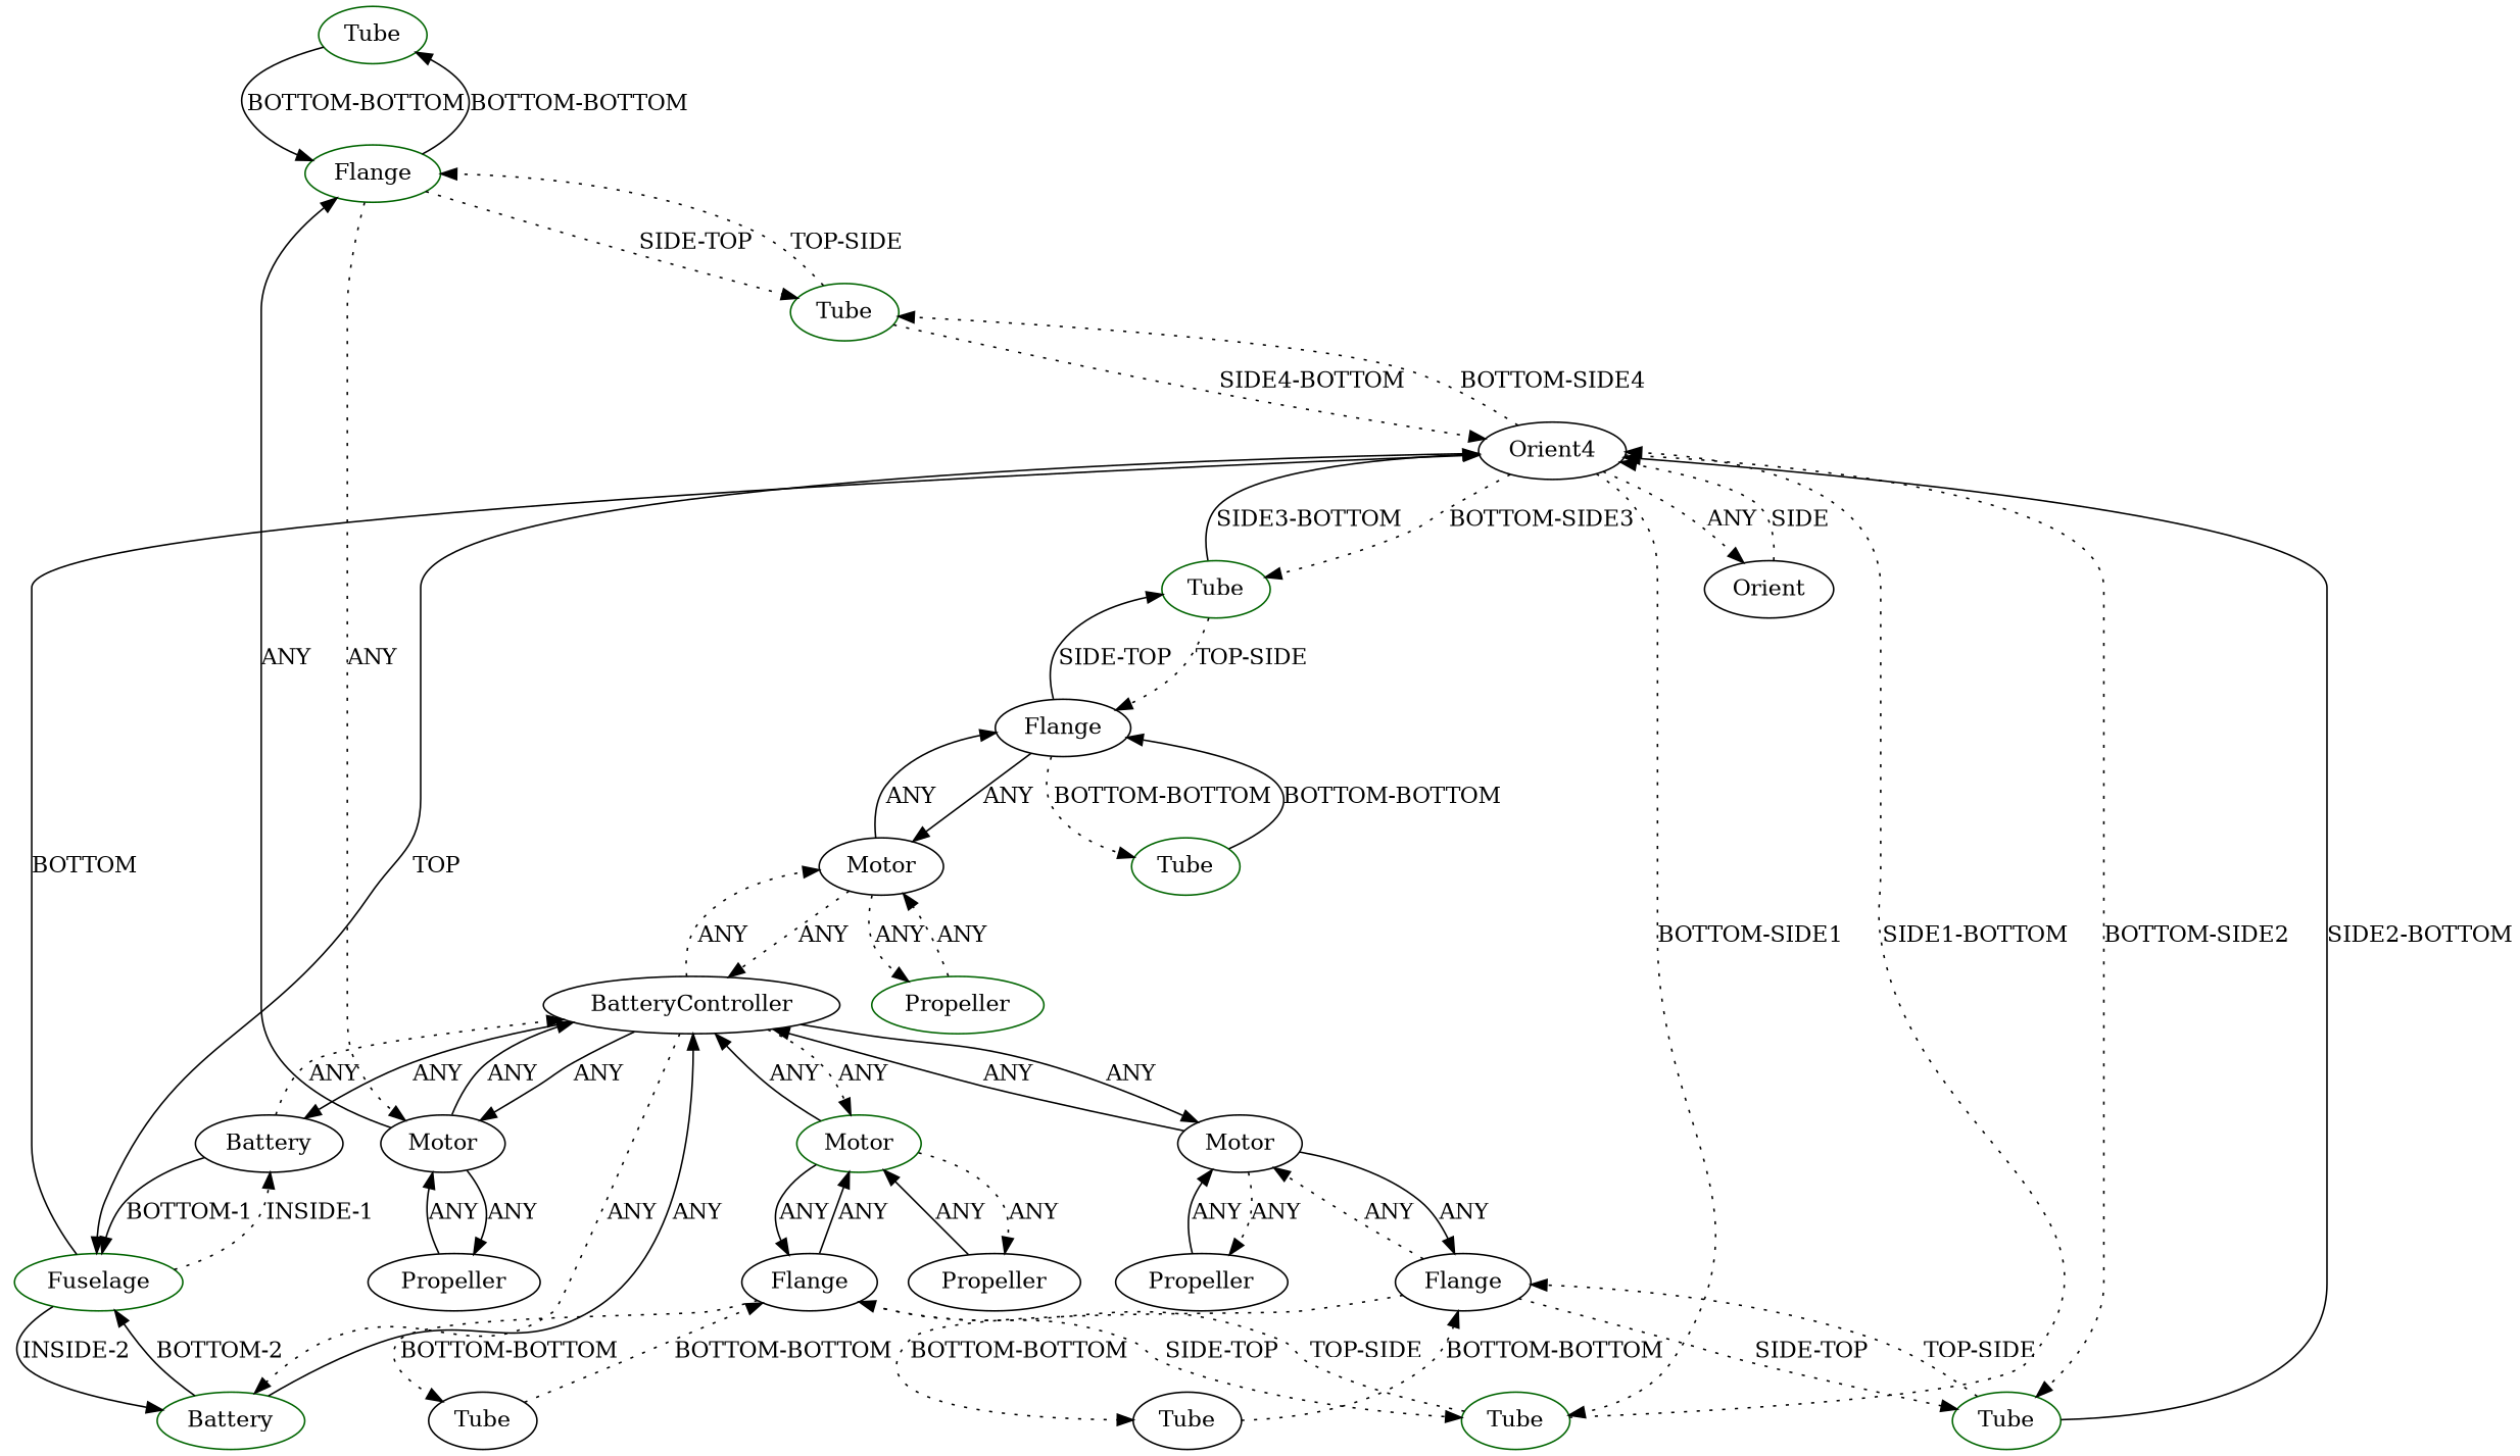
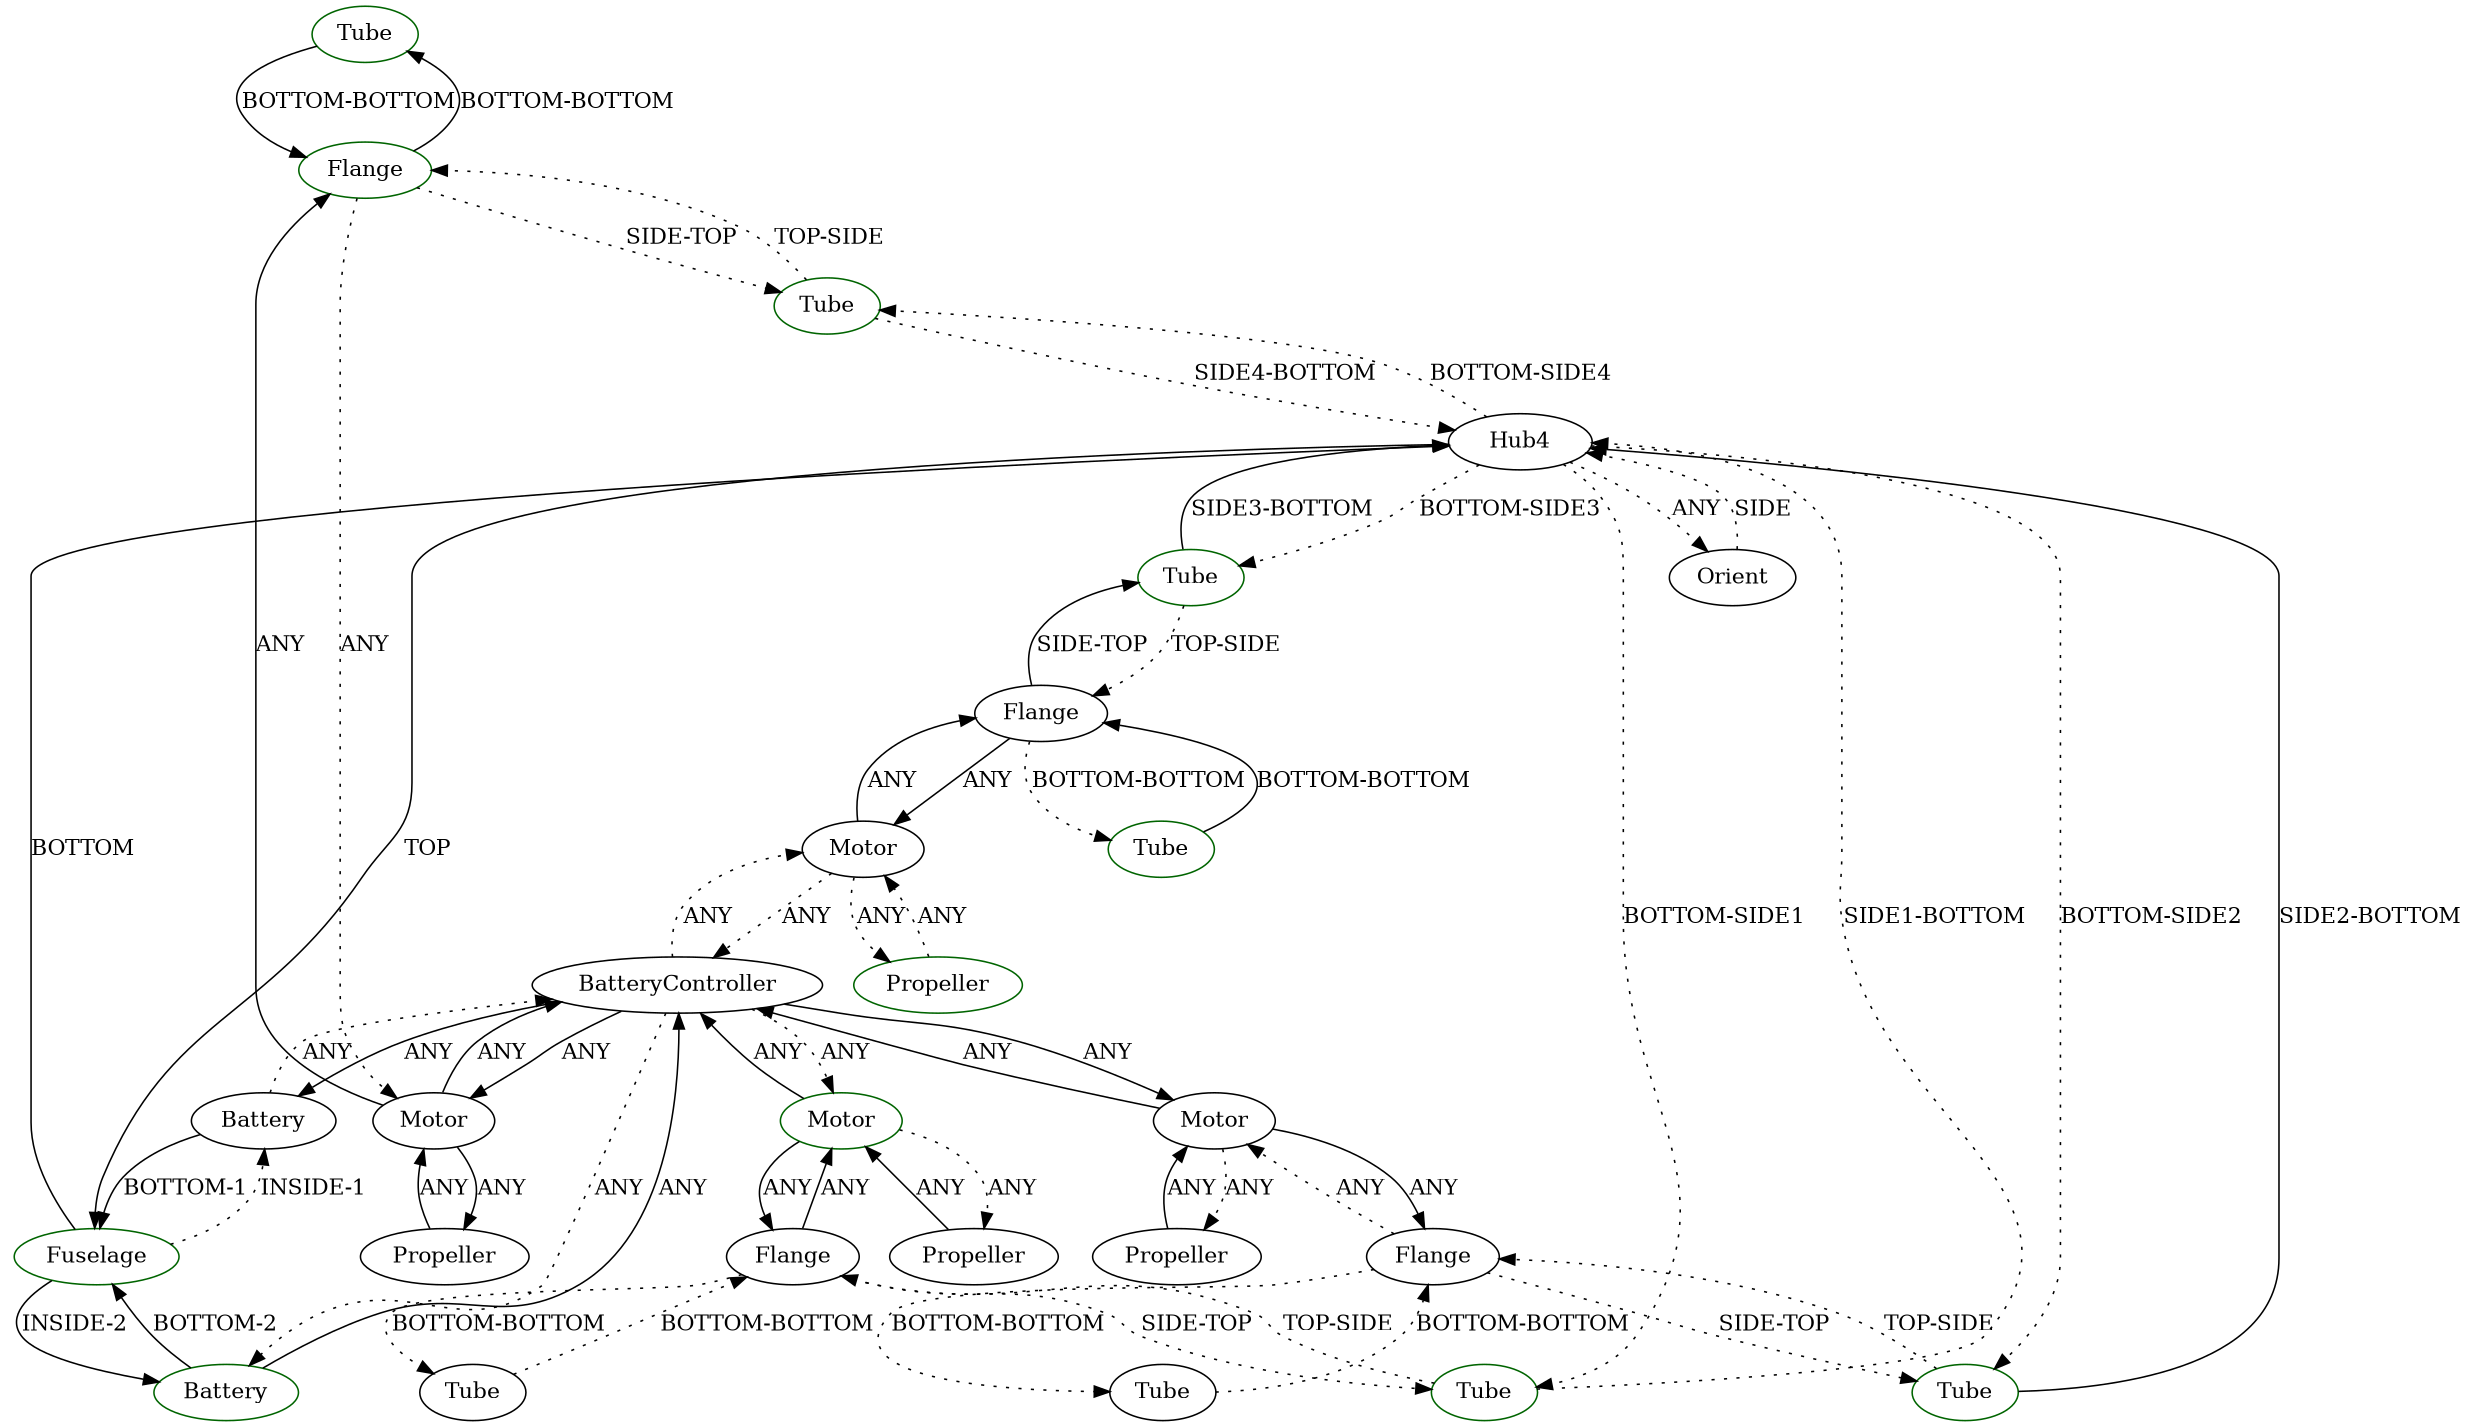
  digraph {
    node [color=black]
    edge [style=dotted]
    n1 [color=darkgreen instance=Tube_instance_1 label=Tube]
    n2 [color=darkgreen instance=Flange_instance_2 label=Flange]
    n3 [instance=Motor_instance_2 label=Motor]
    n4 [color=darkgreen instance=Tube_instance_7 label=Tube]
    n5 [color=darkgreen instance=Motor_instance_1 label=Motor]
    n6 [instance=BatteryController_instance_1 label=BatteryController]
    n7 [instance=Propeller_instance_2 label=Propeller]
    n8 [instance=Flange_instance_4 label=Flange]
    n9 [instance=Battery_instance_1 label=Battery]
    n10 [instance=Motor_instance_3 label=Motor]
    n11 [color=darkgreen instance=Battery_instance_2 label=Battery]
    n12 [instance=Motor_instance_4 label=Motor]
    n13 [color=darkgreen instance=Tube_instance_2 label=Tube]
    n14 [instance=Tube_instance_4 label=Tube]
-   n15 [instance=Hub4_instance_1 label=Orient4]
+   n15 [instance=Hub4_instance_1 label=Hub4]
    n16 [color=darkgreen instance=Fuselage_instance_1 label=Fuselage]
    n17 [color=darkgreen instance=Tube_instance_6 label=Tube]
    n18 [instance=Orient label=Orient]
    n19 [color=darkgreen instance=Tube_instance_8 label=Tube]
    n20 [color=darkgreen instance=Tube_instance_3 label=Tube]
    n21 [instance=Flange_instance_3 label=Flange]
    n22 [instance=Propeller_instance_1 label=Propeller]
    n23 [instance=Flange_instance_1 label=Flange]
    n24 [instance=Tube_instance_5 label=Tube]
    n25 [instance=Propeller_instance_4 label=Propeller]
    n26 [color=darkgreen instance=Propeller_instance_3 label=Propeller]
    n1 -> n2 [label="BOTTOM-BOTTOM" style=solid]
    n2 -> n1 [label="BOTTOM-BOTTOM" style=solid]
    n2 -> n3 [label=ANY]
    n2 -> n4 [label="SIDE-TOP"]
    n3 -> n2 [label=ANY style=solid]
    n3 -> n6 [label=ANY style=solid]
    n3 -> n22 [label=ANY style=solid]
    n4 -> n2 [label="TOP-SIDE"]
    n4 -> n15 [label="SIDE4-BOTTOM"]
    n5 -> n6 [label=ANY style=solid]
    n5 -> n7 [label=ANY]
    n5 -> n8 [label=ANY style=solid]
    n6 -> n3 [label=ANY style=solid]
    n6 -> n5 [label=ANY]
    n6 -> n9 [label=ANY style=solid]
    n6 -> n10 [label=ANY style=solid]
    n6 -> n11 [label=ANY]
    n6 -> n12 [label=ANY]
    n7 -> n5 [label=ANY style=solid]
    n8 -> n5 [label=ANY style=solid]
    n8 -> n13 [label="SIDE-TOP"]
    n8 -> n14 [label="BOTTOM-BOTTOM"]
    n9 -> n6 [label=ANY]
    n9 -> n16 [label="BOTTOM-1" style=solid]
    n10 -> n6 [label=ANY style=solid]
    n10 -> n23 [label=ANY style=solid]
    n10 -> n25 [label=ANY]
    n11 -> n6 [label=ANY style=solid]
    n11 -> n16 [label="BOTTOM-2" style=solid]
    n12 -> n6 [label=ANY]
    n12 -> n21 [label=ANY style=solid]
    n12 -> n26 [label=ANY]
    n13 -> n8 [label="TOP-SIDE"]
    n13 -> n15 [label="SIDE1-BOTTOM"]
    n14 -> n8 [label="BOTTOM-BOTTOM"]
    n15 -> n4 [label="BOTTOM-SIDE4"]
    n15 -> n13 [label="BOTTOM-SIDE1"]
    n15 -> n16 [label=TOP style=solid]
    n15 -> n17 [label="BOTTOM-SIDE2"]
    n15 -> n18 [label=ANY]
    n15 -> n19 [label="BOTTOM-SIDE3"]
    n16 -> n9 [label="INSIDE-1"]
    n16 -> n11 [label="INSIDE-2" style=solid]
    n16 -> n15 [label=BOTTOM style=solid]
    n17 -> n15 [label="SIDE2-BOTTOM" style=solid]
    n17 -> n23 [label="TOP-SIDE"]
    n18 -> n15 [label=SIDE]
    n19 -> n15 [label="SIDE3-BOTTOM" style=solid]
    n19 -> n21 [label="TOP-SIDE"]
    n20 -> n21 [label="BOTTOM-BOTTOM" style=solid]
    n21 -> n12 [label=ANY style=solid]
    n21 -> n19 [label="SIDE-TOP" style=solid]
    n21 -> n20 [label="BOTTOM-BOTTOM"]
    n22 -> n3 [label=ANY style=solid]
    n23 -> n10 [label=ANY]
    n23 -> n17 [label="SIDE-TOP"]
    n23 -> n24 [label="BOTTOM-BOTTOM"]
    n24 -> n23 [label="BOTTOM-BOTTOM"]
    n25 -> n10 [label=ANY style=solid]
    n26 -> n12 [label=ANY]
  }
